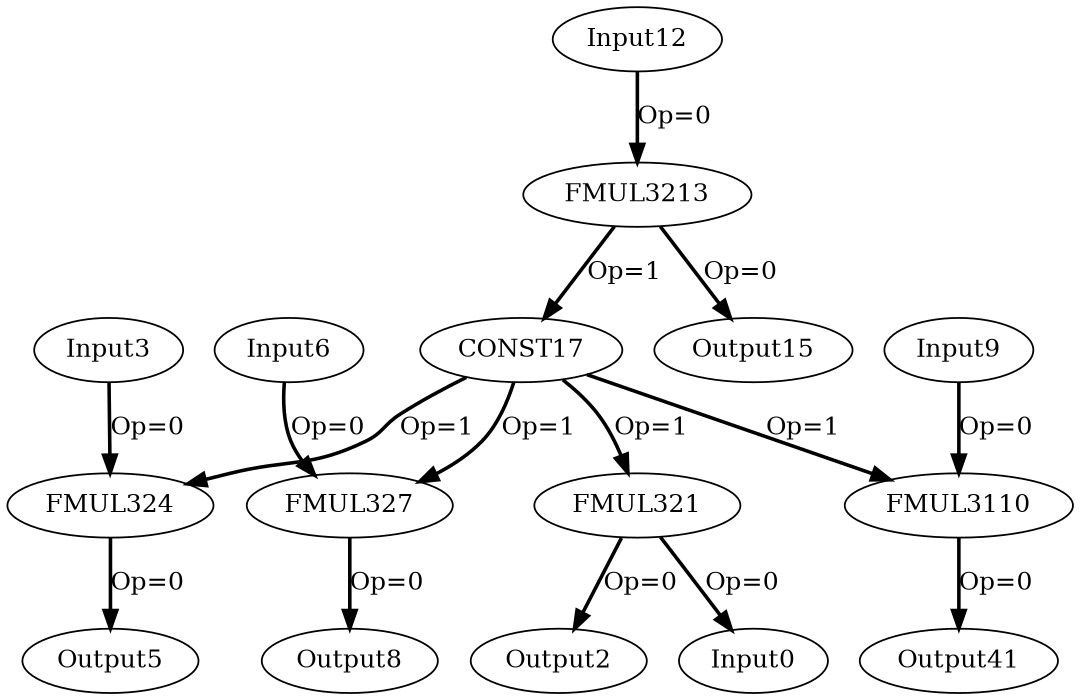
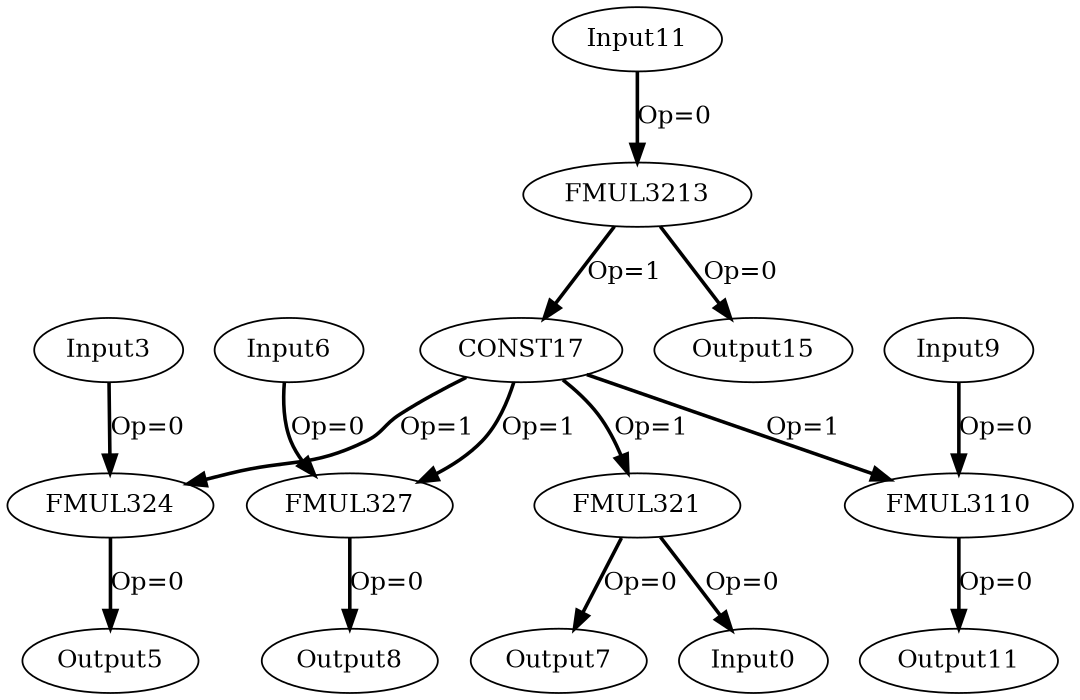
  digraph {
    node [color=black offset="0,0" opcode=Input pattern="4,25"]
    edge [color=black operand=0 style=bold]
    Input0 [ref_name=kernel_gemm_0_0]
    FMUL321 [opcode=FMUL32 offset="" pattern=""]
-   Output2 [opcode=Output ref_name=kernel_gemm_0_1]
+   Output2 [opcode=Output ref_name=kernel_gemm_0_1 label=Output7]
    Input3 [ref_name=kernel_gemm_0_0]
    FMUL324 [opcode=FMUL32 offset="" pattern=""]
    Output5 [opcode=Output ref_name=kernel_gemm_0_1]
    Input6 [ref_name=kernel_gemm_0_0]
    FMUL327 [opcode=FMUL32 offset="" pattern=""]
    Output8 [opcode=Output ref_name=kernel_gemm_0_1]
    Input9 [ref_name=kernel_gemm_0_0]
    n11 [label=FMUL3110 opcode=FMUL32 offset="" pattern=""]
-   Output11 [opcode=Output ref_name=kernel_gemm_0_1 label=Output41]
-   Input12 [ref_name=kernel_gemm_0_0]
+   Output11 [opcode=Output ref_name=kernel_gemm_0_1]
+   Input12 [ref_name=kernel_gemm_0_0 label=Input11]
    FMUL3213 [opcode=FMUL32 offset="" pattern=""]
    n15 [label=Output15 opcode=Output ref_name=kernel_gemm_0_1]
    CONST17 [opcode=CONST value="0x3F99999A" offset="" pattern=""]
    FMUL321 -> Input0 [label="Op=0"]
    FMUL321 -> Output2 [label="Op=0"]
    Input3 -> FMUL324 [label="Op=0"]
    FMUL324 -> Output5 [label="Op=0"]
    Input6 -> FMUL327 [label="Op=0"]
    FMUL327 -> Output8 [label="Op=0"]
    Input9 -> n11 [label="Op=0"]
    n11 -> Output11 [label="Op=0"]
    Input12 -> FMUL3213 [label="Op=0"]
    FMUL3213 -> n15 [label="Op=0"]
    FMUL3213 -> CONST17 [label="Op=1" operand=1]
    CONST17 -> FMUL321 [label="Op=1" operand=1]
    CONST17 -> FMUL324 [label="Op=1" operand=1]
    CONST17 -> FMUL327 [label="Op=1" operand=1]
    CONST17 -> n11 [label="Op=1" operand=1]
  }
